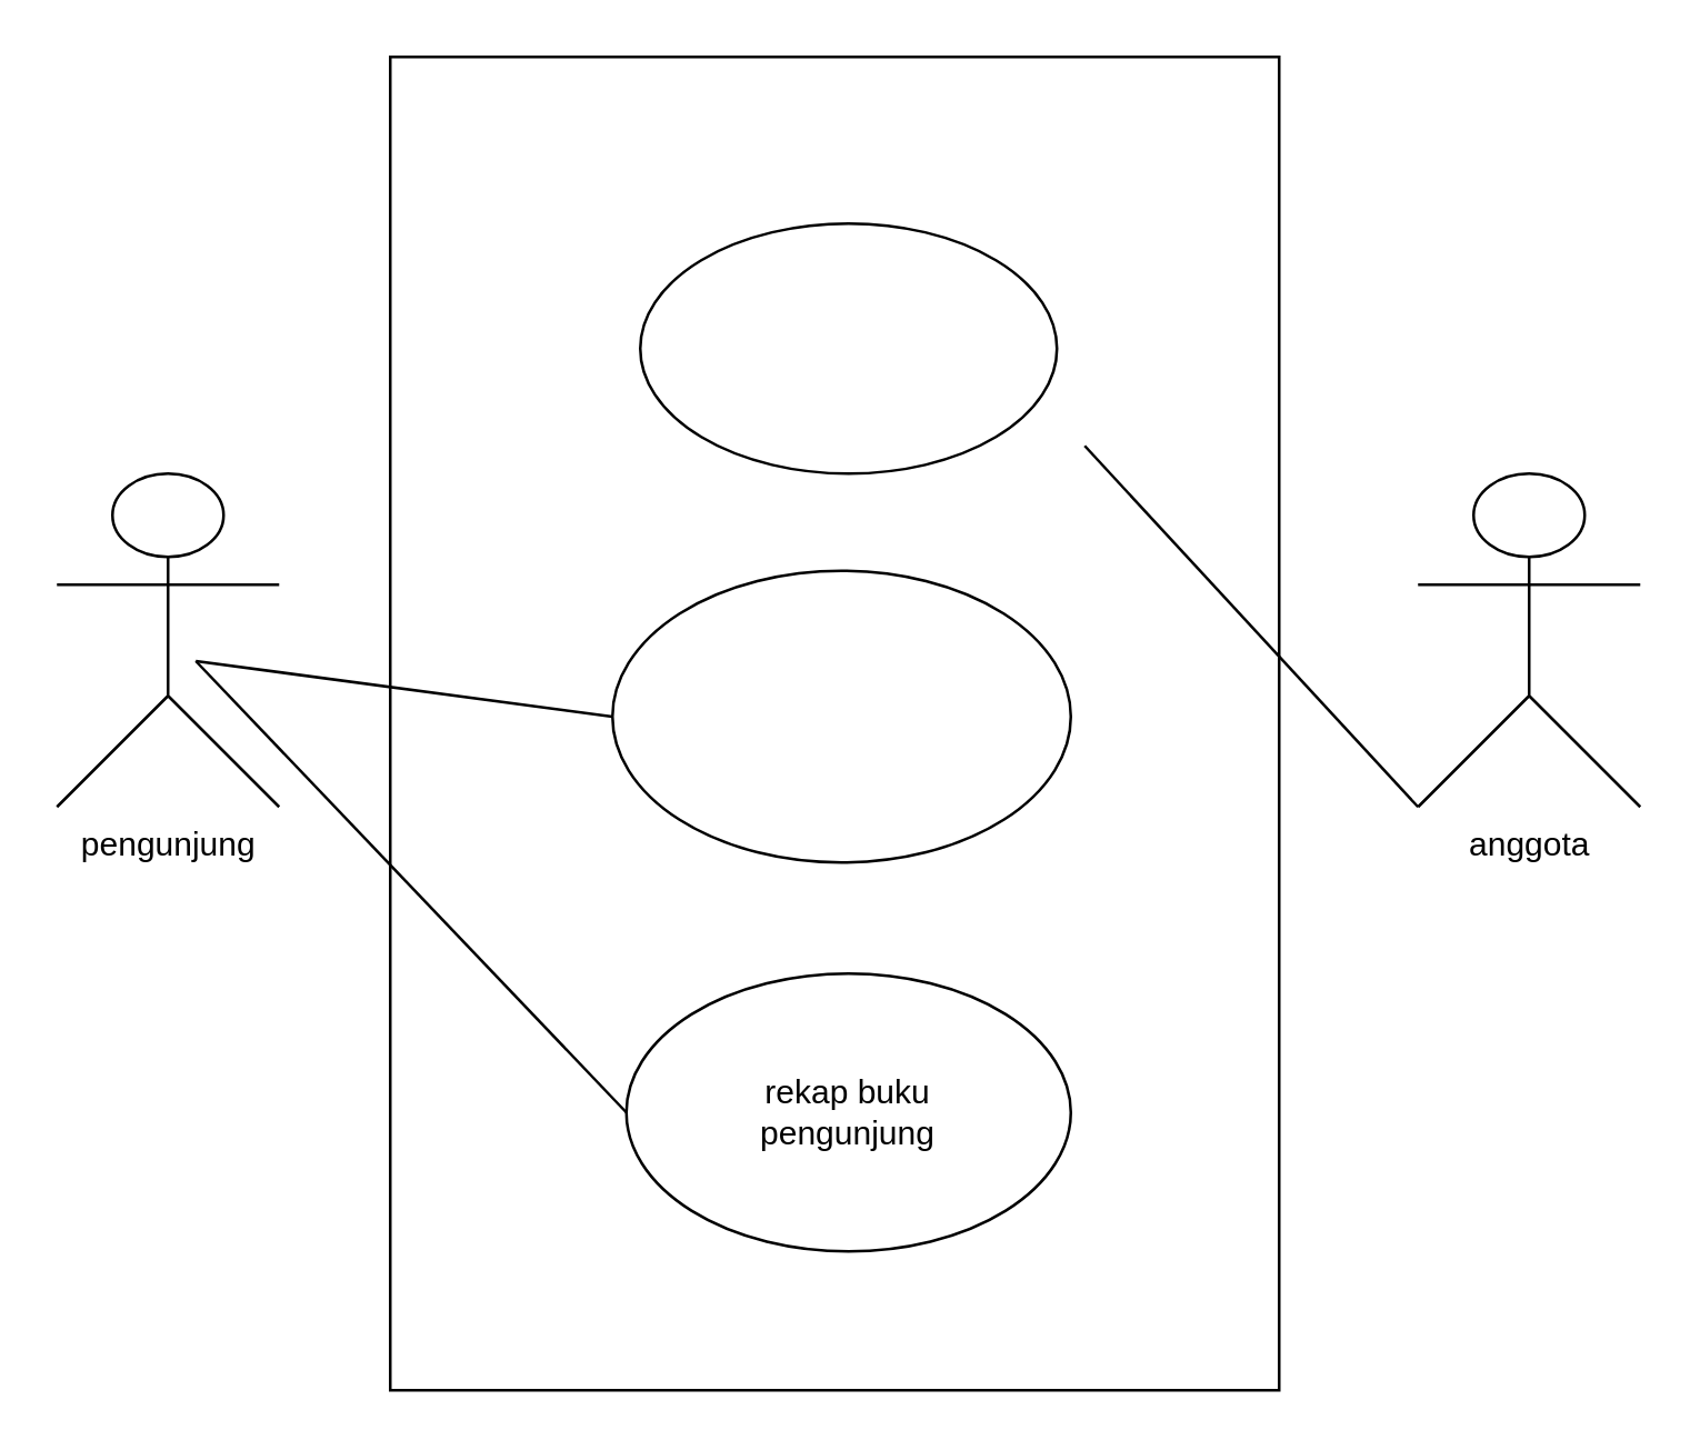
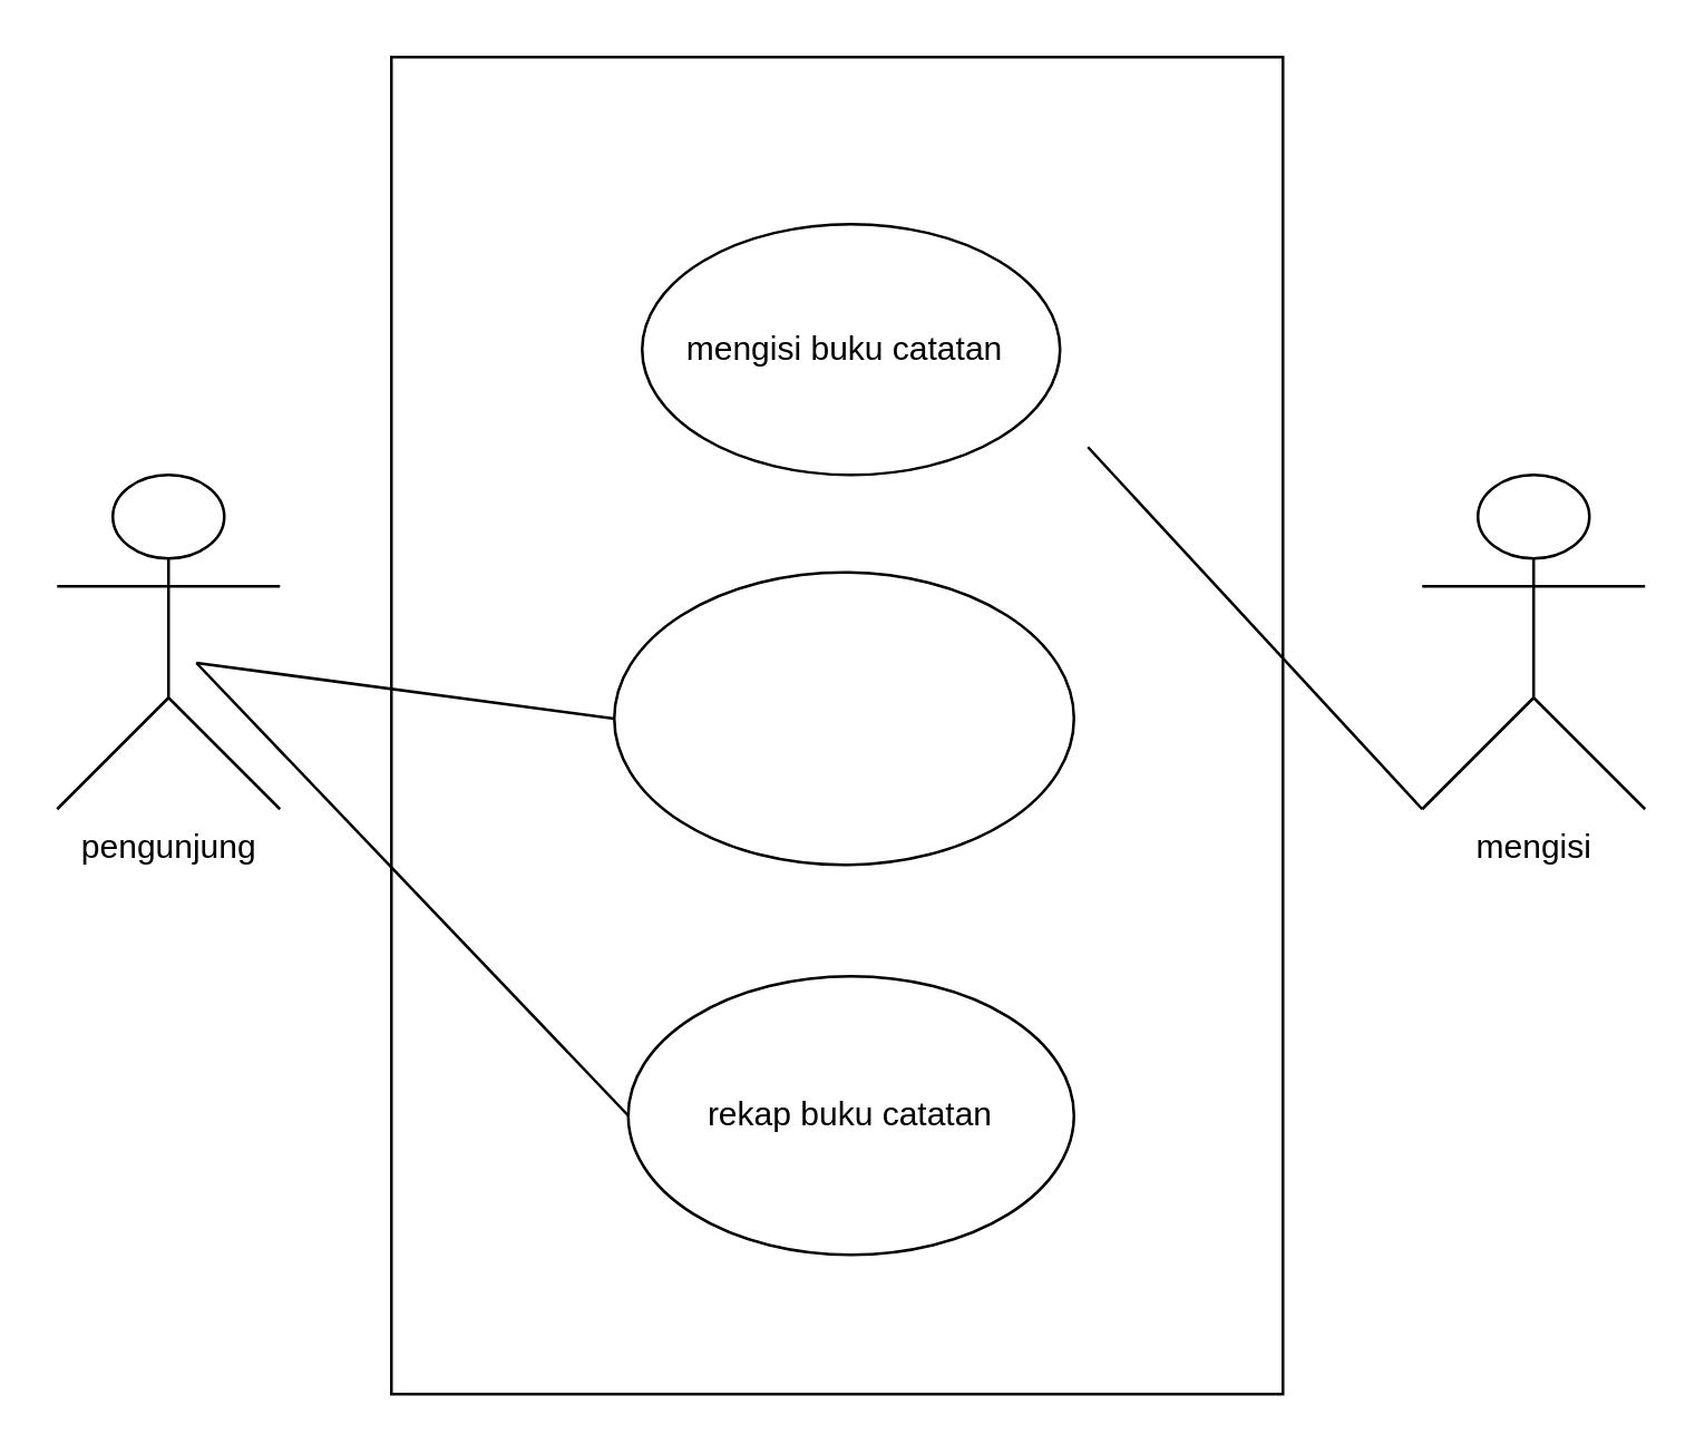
  <mxCell id="0" />
  <mxCell id="1" parent="0" />
  <mxCell id="2" value="" style="rounded=0;whiteSpace=wrap;html=1;" vertex="1" parent="1"><mxGeometry x="140" y="20" width="320" height="480" as="geometry" /></mxCell>
  <mxCell id="3" value="" style="ellipse;whiteSpace=wrap;html=1;" vertex="1" parent="1"><mxGeometry x="230" y="80" width="150" height="90" as="geometry" /></mxCell>
  <mxCell id="4" value="" style="ellipse;whiteSpace=wrap;html=1;" vertex="1" parent="1"><mxGeometry x="220" y="205" width="165" height="105" as="geometry" /></mxCell>
  <mxCell id="5" value="" style="ellipse;whiteSpace=wrap;html=1;" vertex="1" parent="1"><mxGeometry x="225" y="350" width="160" height="100" as="geometry" /></mxCell>
  <mxCell id="6" value="pengunjung&lt;br&gt;" style="shape=umlActor;verticalLabelPosition=bottom;verticalAlign=top;html=1;outlineConnect=0;" vertex="1" parent="1"><mxGeometry x="20" y="170" width="80" height="120" as="geometry" /></mxCell>
- <mxCell id="7" value="anggota" style="shape=umlActor;verticalLabelPosition=bottom;verticalAlign=top;html=1;outlineConnect=0;" vertex="1" parent="1"><mxGeometry x="510" y="170" width="80" height="120" as="geometry" /></mxCell>
- <mxCell id="9" value="rekap buku pengunjung" style="text;html=1;strokeColor=none;fillColor=none;align=center;verticalAlign=middle;whiteSpace=wrap;rounded=0;" vertex="1" parent="1"><mxGeometry x="250" y="380" width="110" height="40" as="geometry" /></mxCell>
+ <mxCell id="7" value="mengisi" style="shape=umlActor;verticalLabelPosition=bottom;verticalAlign=top;html=1;outlineConnect=0;" vertex="1" parent="1"><mxGeometry x="510" y="170" width="80" height="120" as="geometry" /></mxCell>
+ <mxCell id="8" value="mengisi buku catatan" style="text;html=1;strokeColor=none;fillColor=none;align=center;verticalAlign=middle;whiteSpace=wrap;rounded=0;" vertex="1" parent="1"><mxGeometry x="237.5" y="115" width="130" height="20" as="geometry" /></mxCell>
+ <mxCell id="9" value="rekap buku catatan" style="text;html=1;strokeColor=none;fillColor=none;align=center;verticalAlign=middle;whiteSpace=wrap;rounded=0;" vertex="1" parent="1"><mxGeometry x="250" y="380" width="110" height="40" as="geometry" /></mxCell>
  <mxCell id="10" value="" style="endArrow=none;html=1;rounded=0;exitX=0;exitY=1;exitDx=0;exitDy=0;exitPerimeter=0;" edge="1" parent="1" source="7"><mxGeometry width="50" height="50" relative="1" as="geometry"><mxPoint x="340" y="210" as="sourcePoint" /><mxPoint x="390" y="160" as="targetPoint" /></mxGeometry></mxCell>
  <mxCell id="11" value="" style="endArrow=none;html=1;rounded=0;entryX=0;entryY=0.5;entryDx=0;entryDy=0;" edge="1" parent="1" target="4"><mxGeometry width="50" height="50" relative="1" as="geometry"><mxPoint x="70" y="237.5" as="sourcePoint" /><mxPoint x="120" y="187.5" as="targetPoint" /></mxGeometry></mxCell>
  <mxCell id="12" value="" style="endArrow=none;html=1;rounded=0;entryX=0;entryY=0.5;entryDx=0;entryDy=0;" edge="1" parent="1" target="5"><mxGeometry width="50" height="50" relative="1" as="geometry"><mxPoint x="70" y="237.5" as="sourcePoint" /><mxPoint x="120" y="187.5" as="targetPoint" /></mxGeometry></mxCell>
